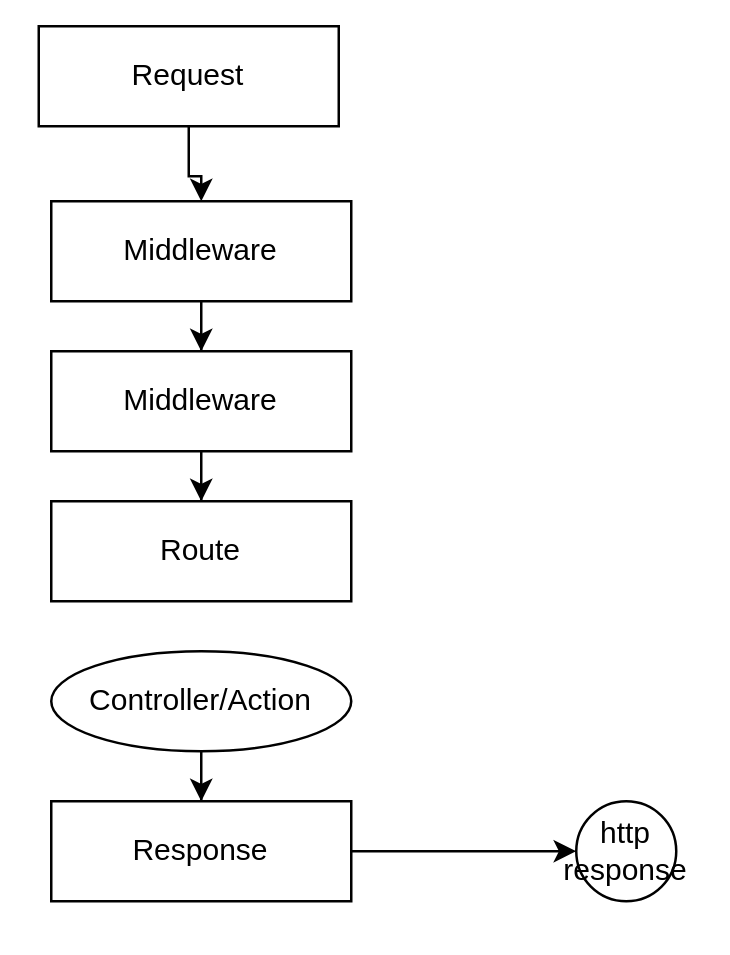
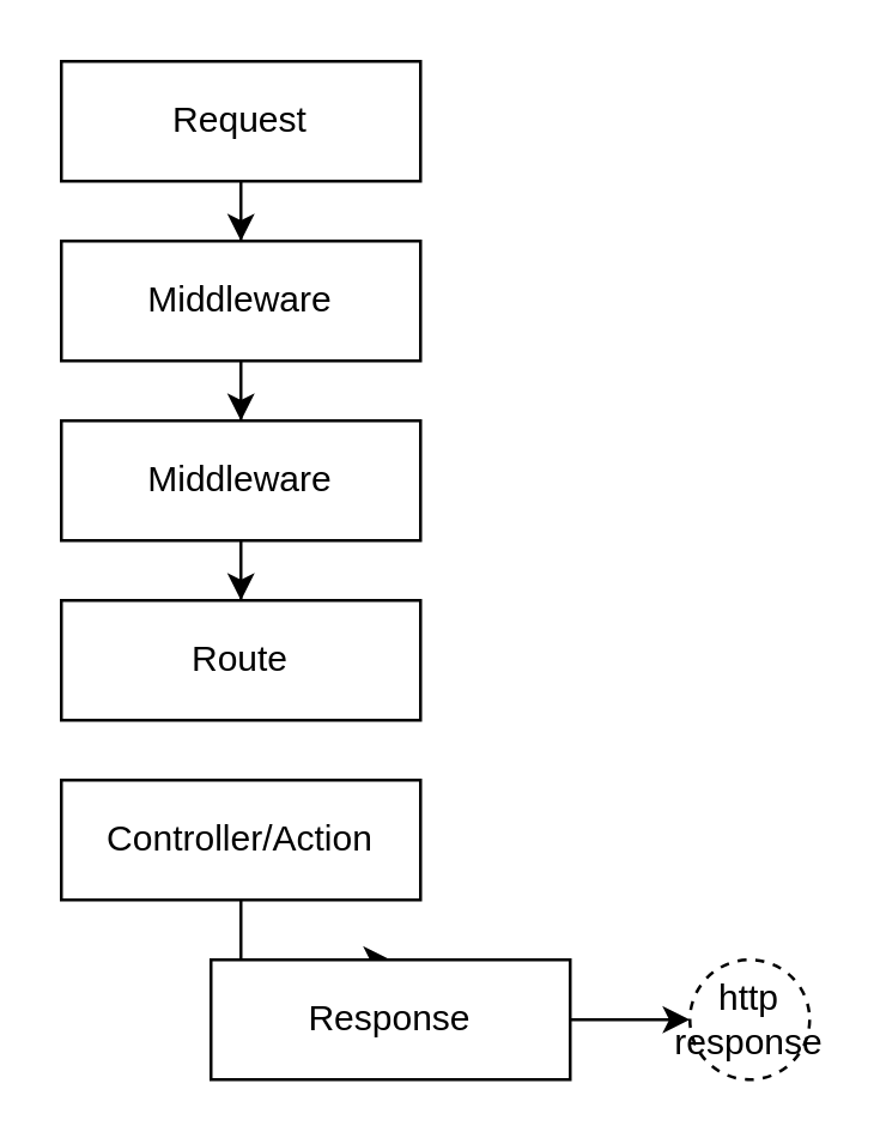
  <mxCell id="0" />
  <mxCell id="1" parent="0" />
  <mxCell id="2" value="" style="edgeStyle=orthogonalEdgeStyle;rounded=0;orthogonalLoop=1;jettySize=auto;html=1;" edge="1" parent="1" source="3" target="5"><mxGeometry relative="1" as="geometry" /></mxCell>
- <mxCell id="3" value="Request" style="rounded=0;whiteSpace=wrap;html=1;" vertex="1" parent="1"><mxGeometry x="15" y="10" width="120" height="40" as="geometry" /></mxCell>
+ <mxCell id="3" value="Request" style="rounded=0;whiteSpace=wrap;html=1;" vertex="1" parent="1"><mxGeometry x="20" y="20" width="120" height="40" as="geometry" /></mxCell>
  <mxCell id="4" value="" style="edgeStyle=orthogonalEdgeStyle;rounded=0;orthogonalLoop=1;jettySize=auto;html=1;" edge="1" parent="1" source="5" target="7"><mxGeometry relative="1" as="geometry" /></mxCell>
  <mxCell id="5" value="Middleware" style="rounded=0;whiteSpace=wrap;html=1;" vertex="1" parent="1"><mxGeometry x="20" y="80" width="120" height="40" as="geometry" /></mxCell>
  <mxCell id="6" value="" style="edgeStyle=orthogonalEdgeStyle;rounded=0;orthogonalLoop=1;jettySize=auto;html=1;" edge="1" parent="1" source="7" target="8"><mxGeometry relative="1" as="geometry" /></mxCell>
  <mxCell id="7" value="Middleware" style="rounded=0;whiteSpace=wrap;html=1;" vertex="1" parent="1"><mxGeometry x="20" y="140" width="120" height="40" as="geometry" /></mxCell>
  <mxCell id="8" value="Route" style="rounded=0;whiteSpace=wrap;html=1;" vertex="1" parent="1"><mxGeometry x="20" y="200" width="120" height="40" as="geometry" /></mxCell>
  <mxCell id="9" value="" style="edgeStyle=orthogonalEdgeStyle;rounded=0;orthogonalLoop=1;jettySize=auto;html=1;" edge="1" parent="1" source="10" target="11"><mxGeometry relative="1" as="geometry" /></mxCell>
- <mxCell id="10" value="Controller/Action" style="ellipse;whiteSpace=wrap;html=1;" vertex="1" parent="1"><mxGeometry x="20" y="260" width="120" height="40" as="geometry" /></mxCell>
- <mxCell id="11" value="Response" style="rounded=0;whiteSpace=wrap;html=1;" vertex="1" parent="1"><mxGeometry x="20" y="320" width="120" height="40" as="geometry" /></mxCell>
- <mxCell id="12" value="http response" style="ellipse;whiteSpace=wrap;html=1;aspect=fixed;" vertex="1" parent="1"><mxGeometry x="230" y="320" width="40" height="40" as="geometry" /></mxCell>
+ <mxCell id="10" value="Controller/Action" style="rounded=0;whiteSpace=wrap;html=1;" vertex="1" parent="1"><mxGeometry x="20" y="260" width="120" height="40" as="geometry" /></mxCell>
+ <mxCell id="11" value="Response" style="rounded=0;whiteSpace=wrap;html=1;" vertex="1" parent="1"><mxGeometry x="70" y="320" width="120" height="40" as="geometry" /></mxCell>
+ <mxCell id="12" value="http response" style="ellipse;whiteSpace=wrap;html=1;aspect=fixed;dashed=1;" vertex="1" parent="1"><mxGeometry x="230" y="320" width="40" height="40" as="geometry" /></mxCell>
  <mxCell id="13" value="" style="endArrow=classic;html=1;rounded=0;exitX=1;exitY=0.5;exitDx=0;exitDy=0;entryX=0;entryY=0.5;entryDx=0;entryDy=0;" edge="1" parent="1" source="11" target="12"><mxGeometry width="50" height="50" relative="1" as="geometry"><mxPoint x="260" y="400" as="sourcePoint" /><mxPoint x="310" y="350" as="targetPoint" /></mxGeometry></mxCell>
